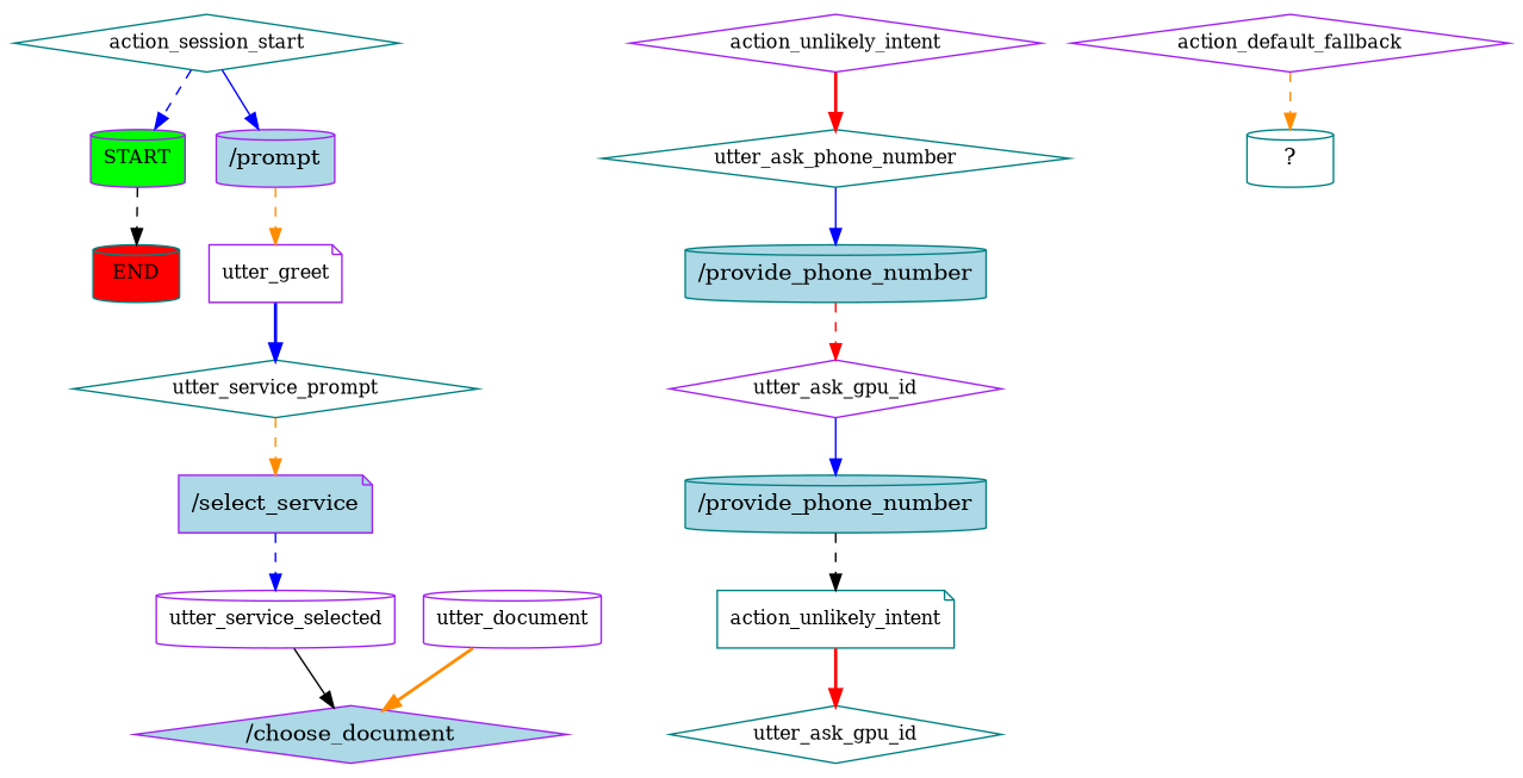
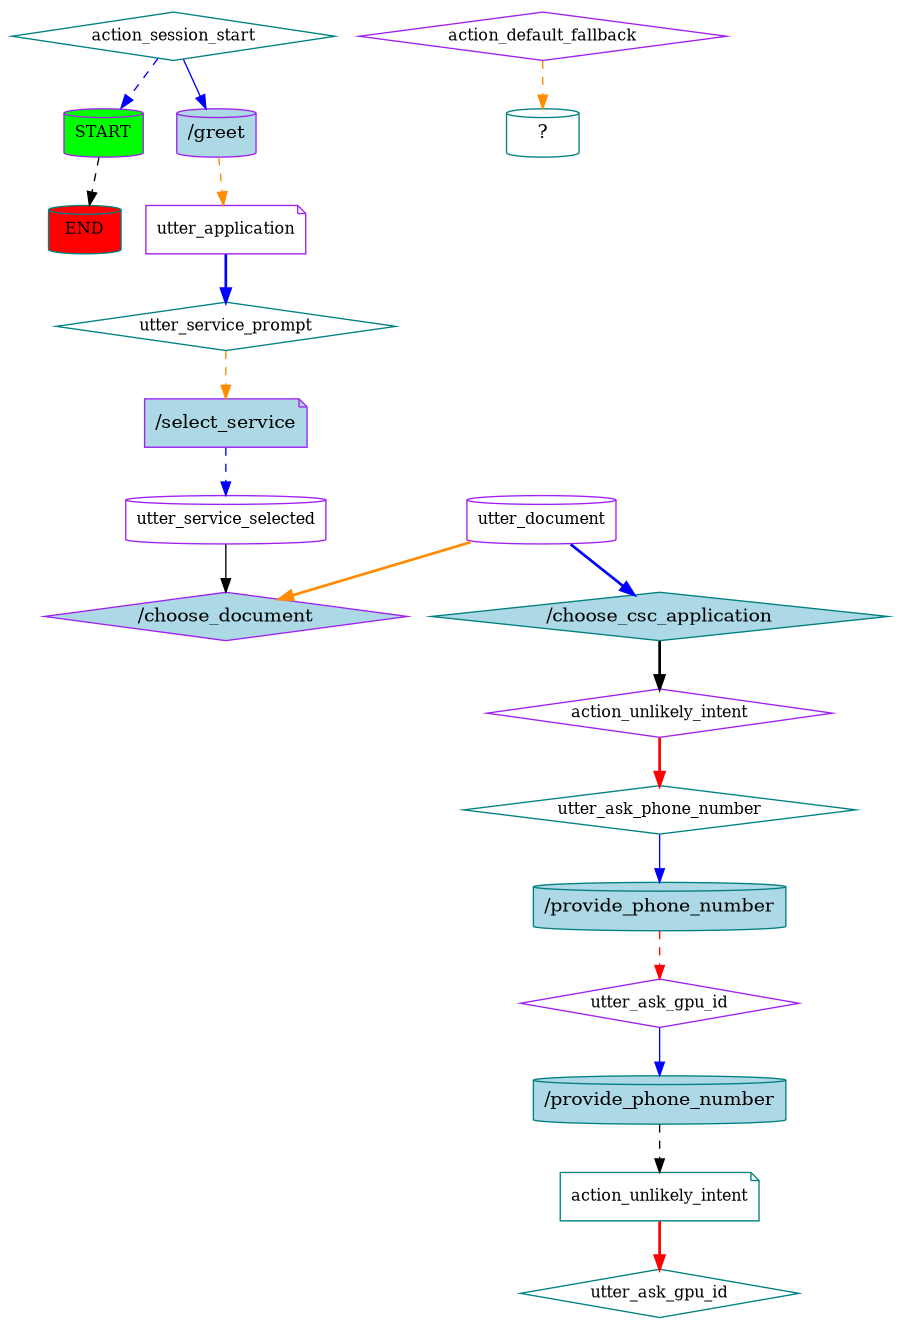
  digraph {
    node [color=purple fontsize=12 shape=diamond]
    edge [color=blue style=dashed]
    n1 [fillcolor=green label=START shape=cylinder style=filled]
    n2 [color=teal fillcolor=red label=END shape=cylinder style=filled]
    n3 [color=teal label=action_session_start]
-   n4 [fillcolor=lightblue label="/prompt" shape=cylinder style=filled fontsize=""]
-   n5 [label=utter_greet shape=note]
+   n4 [fillcolor=lightblue label="/greet" shape=cylinder style=filled fontsize=""]
+   n5 [label=utter_application shape=note]
    n6 [color=teal label=utter_service_prompt]
    n7 [fillcolor=lightblue label="/select_service" shape=note style=filled fontsize=""]
    n8 [label=utter_service_selected shape=cylinder]
    n9 [fillcolor=lightblue label="/choose_document" style=filled fontsize=""]
    n10 [label=utter_document shape=cylinder]
+   n11 [color=teal fillcolor=lightblue label="/choose_csc_application" style=filled fontsize=""]
    n12 [label=action_unlikely_intent]
    n13 [color=teal label=utter_ask_phone_number]
    n14 [color=teal fillcolor=lightblue label="/provide_phone_number" shape=cylinder style=filled fontsize=""]
    n15 [label=utter_ask_gpu_id]
    n16 [color=teal fillcolor=lightblue label="/provide_phone_number" shape=cylinder style=filled fontsize=""]
    n17 [color=teal label=action_unlikely_intent shape=note]
    n18 [color=teal label=utter_ask_gpu_id]
    n19 [label=action_default_fallback]
    n20 [color=teal label="  ?  " shape=cylinder fontsize=""]
    n1 -> n2 [color=black]
    n3 -> n1
    n3 -> n4 [style=solid]
    n4 -> n5 [color=darkorange]
    n5 -> n6 [style=bold]
    n6 -> n7 [color=darkorange]
    n7 -> n8
    n8 -> n9 [color=black style=solid]
    n10 -> n9 [color=darkorange style=bold]
+   n10 -> n11 [style=bold]
+   n11 -> n12 [color=black style=bold]
    n12 -> n13 [color=red style=bold]
    n13 -> n14 [style=solid]
    n14 -> n15 [color=red]
    n15 -> n16 [style=solid]
    n16 -> n17 [color=black]
    n17 -> n18 [color=red style=bold]
    n19 -> n20 [color=darkorange]
  }
